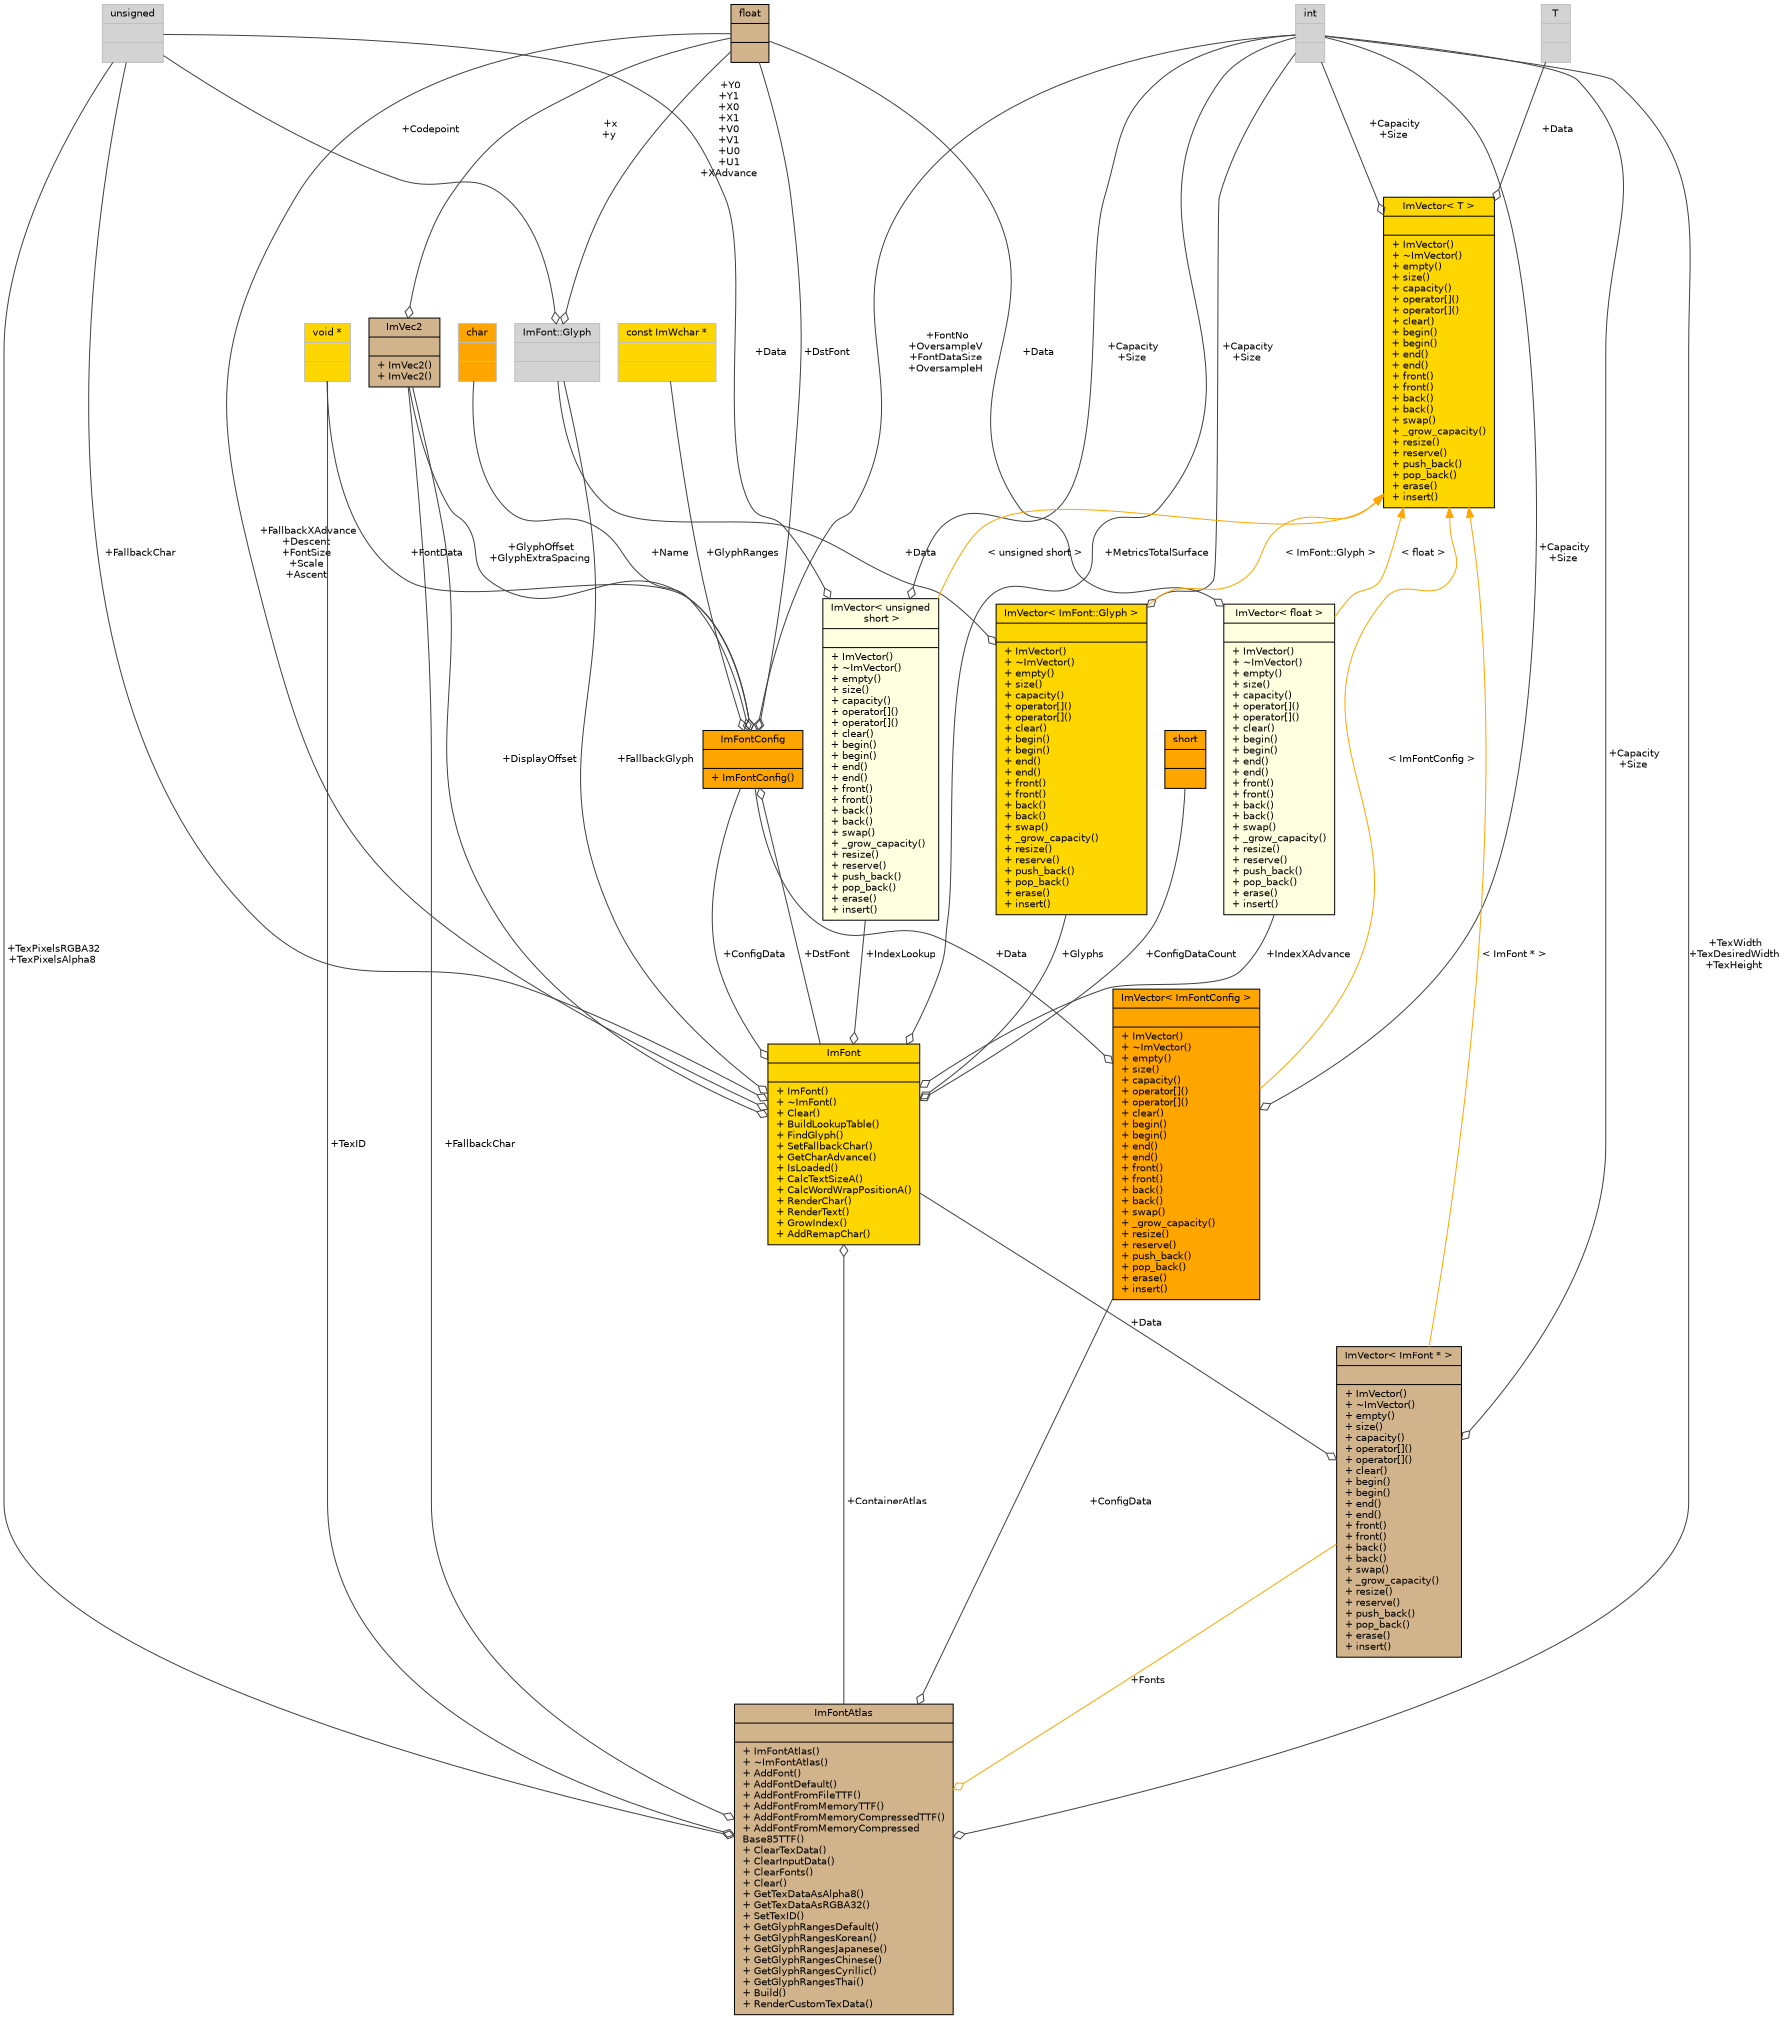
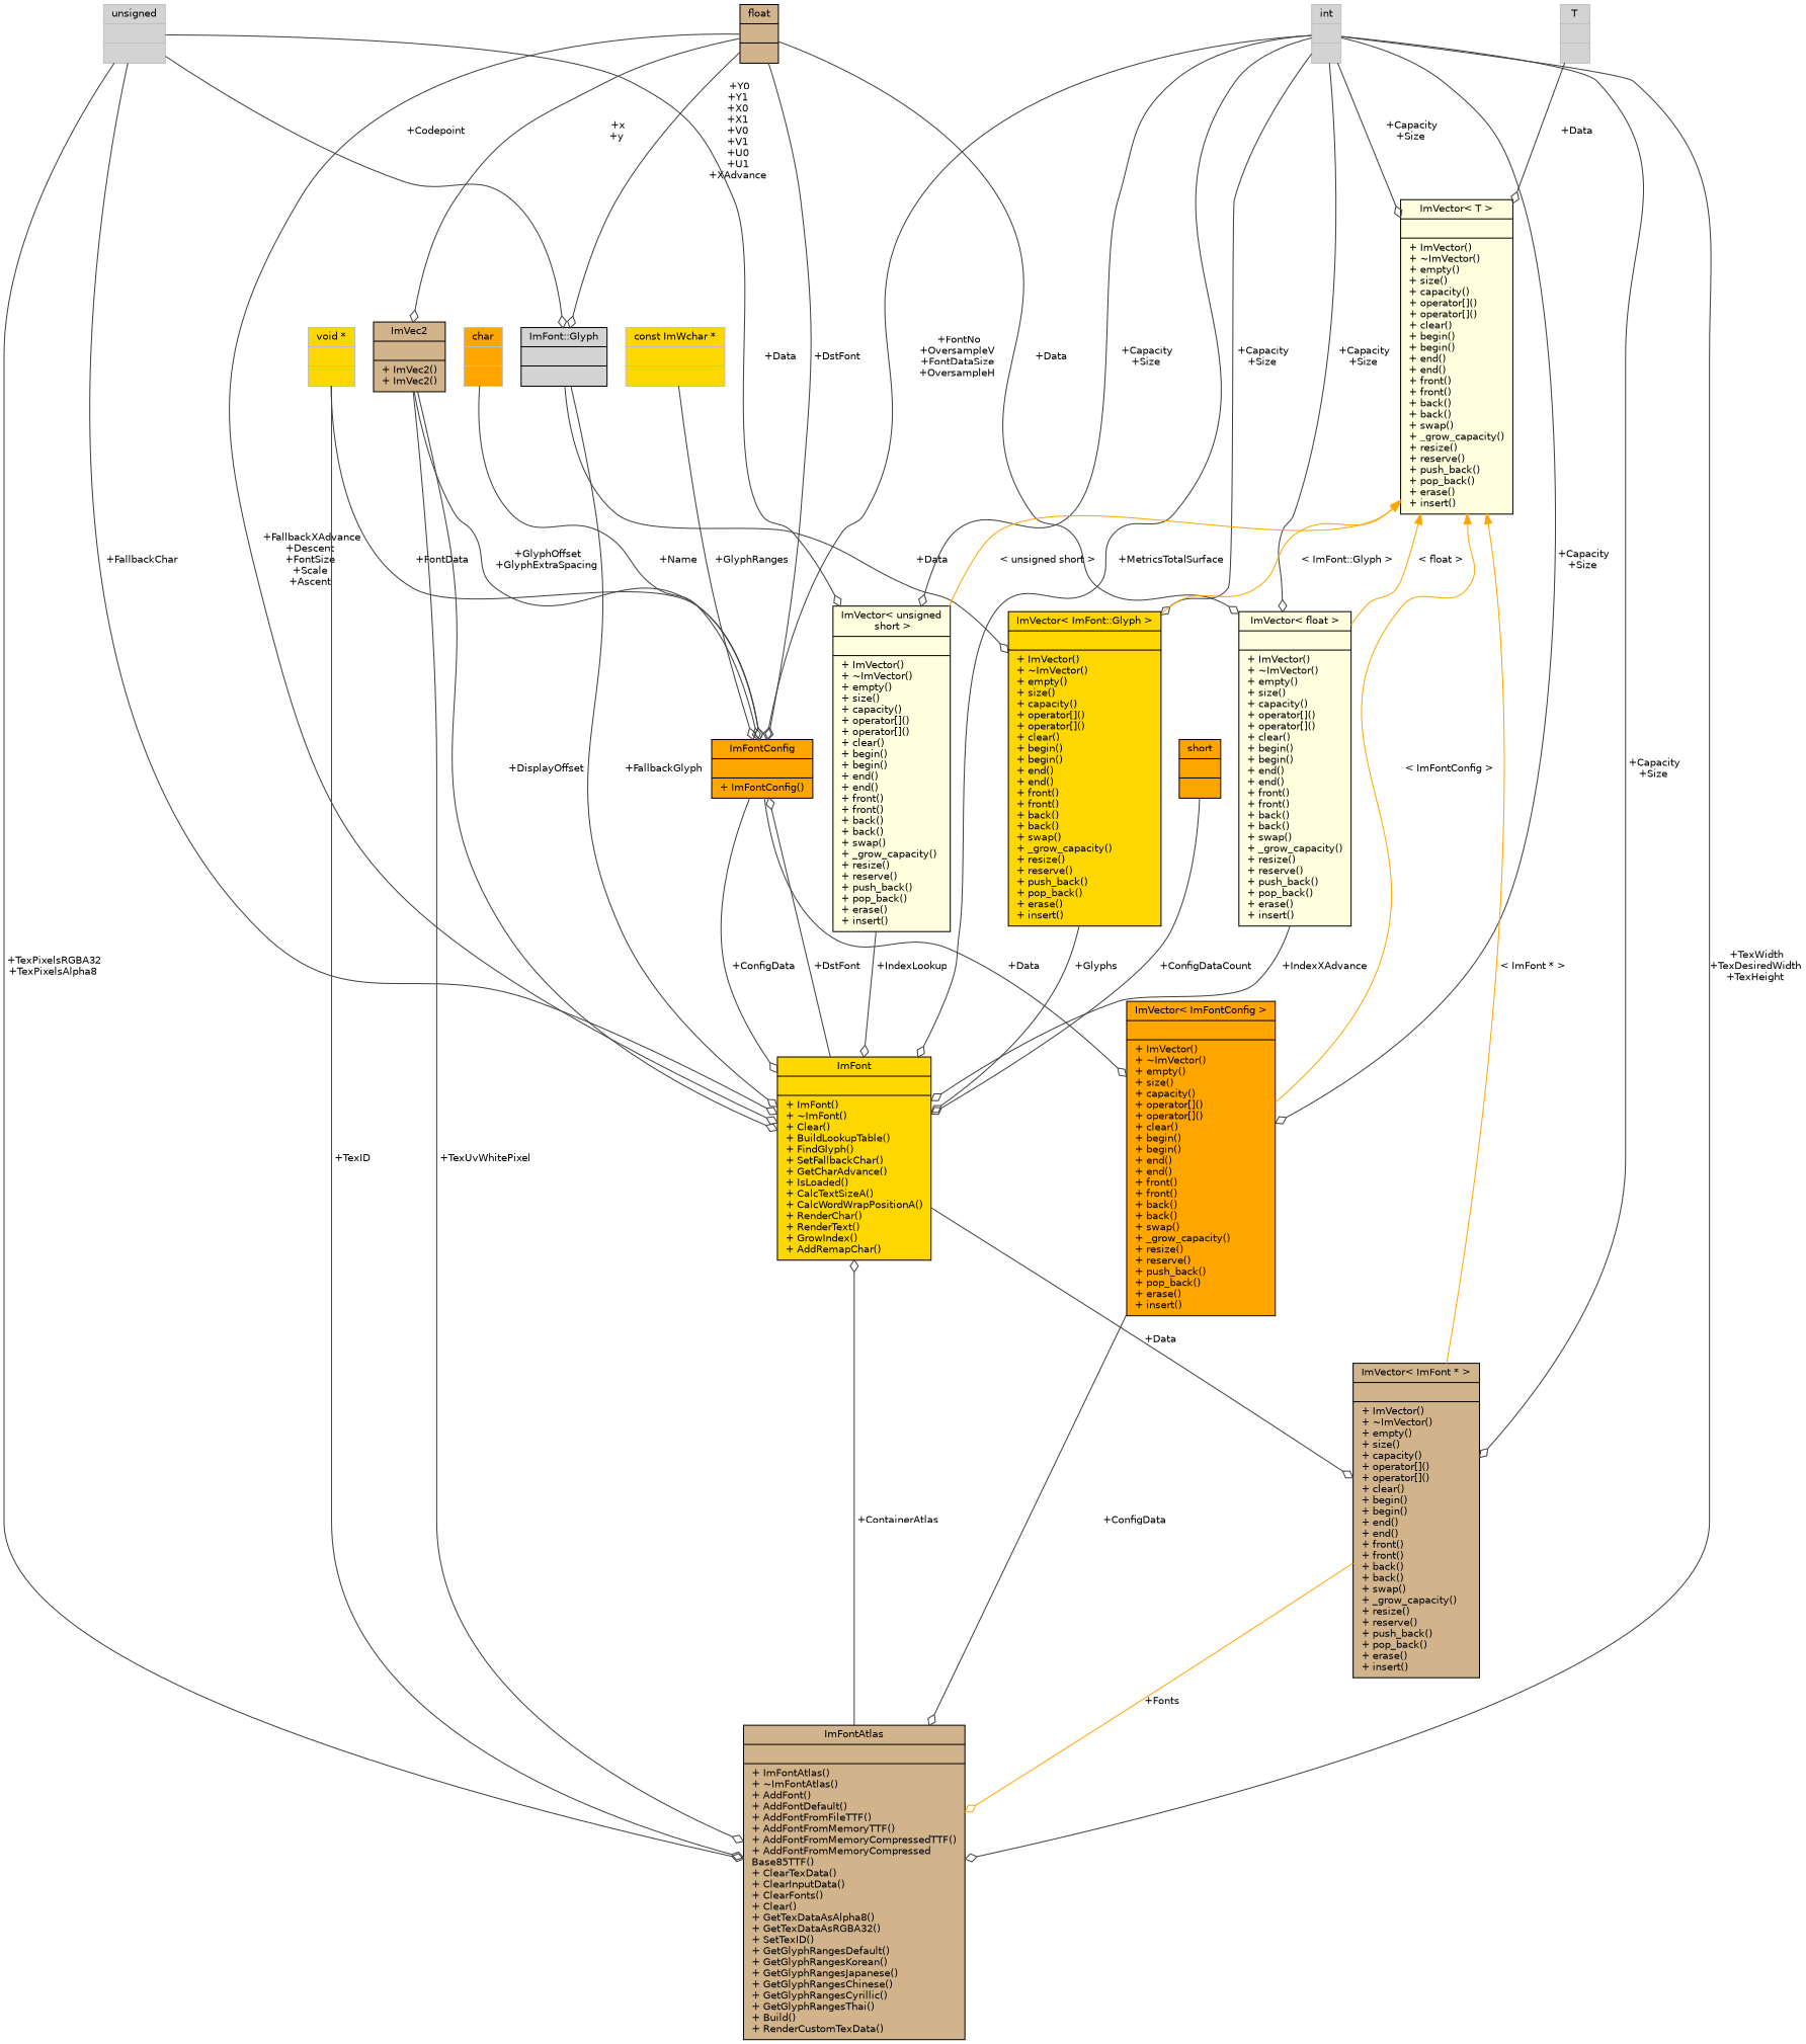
  digraph {
    node [color=black fillcolor=gold fontname=Helvetica fontsize=10 shape=record style=filled]
    edge [arrowhead=odiamond color=grey25 fontname=Helvetica fontsize=10 labelfontname=Helvetica labelfontsize=10 style=solid]
    n1 [fillcolor=orange fontcolor=black height=0.2 label="{ImFontConfig\n||+ ImFontConfig()\l}" width=0.4]
    n2 [height=0.2 label="{ImFont\n||+ ImFont()\l+ ~ImFont()\l+ Clear()\l+ BuildLookupTable()\l+ FindGlyph()\l+ SetFallbackChar()\l+ GetCharAdvance()\l+ IsLoaded()\l+ CalcTextSizeA()\l+ CalcWordWrapPositionA()\l+ RenderChar()\l+ RenderText()\l+ GrowIndex()\l+ AddRemapChar()\l}" width=0.4]
    n3 [fillcolor=orange height=0.2 label="{ImVector\< ImFontConfig \>\n||+ ImVector()\l+ ~ImVector()\l+ empty()\l+ size()\l+ capacity()\l+ operator[]()\l+ operator[]()\l+ clear()\l+ begin()\l+ begin()\l+ end()\l+ end()\l+ front()\l+ front()\l+ back()\l+ back()\l+ swap()\l+ _grow_capacity()\l+ resize()\l+ reserve()\l+ push_back()\l+ pop_back()\l+ erase()\l+ insert()\l}" width=0.4]
    n4 [fillcolor=tan height=0.2 label="{ImVector\< ImFont * \>\n||+ ImVector()\l+ ~ImVector()\l+ empty()\l+ size()\l+ capacity()\l+ operator[]()\l+ operator[]()\l+ clear()\l+ begin()\l+ begin()\l+ end()\l+ end()\l+ front()\l+ front()\l+ back()\l+ back()\l+ swap()\l+ _grow_capacity()\l+ resize()\l+ reserve()\l+ push_back()\l+ pop_back()\l+ erase()\l+ insert()\l}" width=0.4]
    n5 [fillcolor=tan height=0.2 label="{ImFontAtlas\n||+ ImFontAtlas()\l+ ~ImFontAtlas()\l+ AddFont()\l+ AddFontDefault()\l+ AddFontFromFileTTF()\l+ AddFontFromMemoryTTF()\l+ AddFontFromMemoryCompressedTTF()\l+ AddFontFromMemoryCompressed\lBase85TTF()\l+ ClearTexData()\l+ ClearInputData()\l+ ClearFonts()\l+ Clear()\l+ GetTexDataAsAlpha8()\l+ GetTexDataAsRGBA32()\l+ SetTexID()\l+ GetGlyphRangesDefault()\l+ GetGlyphRangesKorean()\l+ GetGlyphRangesJapanese()\l+ GetGlyphRangesChinese()\l+ GetGlyphRangesCyrillic()\l+ GetGlyphRangesThai()\l+ Build()\l+ RenderCustomTexData()\l}" width=0.4]
    n6 [fillcolor=tan height=0.2 label="{ImVec2\n||+ ImVec2()\l+ ImVec2()\l}" width=0.4]
    n7 [fillcolor=tan height=0.2 label="{float\n||}" width=0.4]
-   n8 [color=grey75 fillcolor=lightgrey height=0.2 label="{ImFont::Glyph\n||}" width=0.4]
+   n8 [fillcolor=lightgrey height=0.2 label="{ImFont::Glyph\n||}" width=0.4]
    n9 [fillcolor=lightyellow height=0.2 label="{ImVector\< float \>\n||+ ImVector()\l+ ~ImVector()\l+ empty()\l+ size()\l+ capacity()\l+ operator[]()\l+ operator[]()\l+ clear()\l+ begin()\l+ begin()\l+ end()\l+ end()\l+ front()\l+ front()\l+ back()\l+ back()\l+ swap()\l+ _grow_capacity()\l+ resize()\l+ reserve()\l+ push_back()\l+ pop_back()\l+ erase()\l+ insert()\l}" width=0.4]
    n10 [height=0.2 label="{ImVector\< ImFont::Glyph \>\n||+ ImVector()\l+ ~ImVector()\l+ empty()\l+ size()\l+ capacity()\l+ operator[]()\l+ operator[]()\l+ clear()\l+ begin()\l+ begin()\l+ end()\l+ end()\l+ front()\l+ front()\l+ back()\l+ back()\l+ swap()\l+ _grow_capacity()\l+ resize()\l+ reserve()\l+ push_back()\l+ pop_back()\l+ erase()\l+ insert()\l}" width=0.4]
    n11 [color=grey75 fillcolor=orange height=0.2 label="{char\n||}" width=0.4]
    n12 [color=grey75 height=0.2 label="{const ImWchar *\n||}" width=0.4]
    n13 [color=grey75 fillcolor=lightgrey height=0.2 label="{int\n||}" width=0.4]
-   n14 [height=0.2 label="{ImVector\< T \>\n||+ ImVector()\l+ ~ImVector()\l+ empty()\l+ size()\l+ capacity()\l+ operator[]()\l+ operator[]()\l+ clear()\l+ begin()\l+ begin()\l+ end()\l+ end()\l+ front()\l+ front()\l+ back()\l+ back()\l+ swap()\l+ _grow_capacity()\l+ resize()\l+ reserve()\l+ push_back()\l+ pop_back()\l+ erase()\l+ insert()\l}" width=0.4]
+   n14 [fillcolor=lightyellow height=0.2 label="{ImVector\< T \>\n||+ ImVector()\l+ ~ImVector()\l+ empty()\l+ size()\l+ capacity()\l+ operator[]()\l+ operator[]()\l+ clear()\l+ begin()\l+ begin()\l+ end()\l+ end()\l+ front()\l+ front()\l+ back()\l+ back()\l+ swap()\l+ _grow_capacity()\l+ resize()\l+ reserve()\l+ push_back()\l+ pop_back()\l+ erase()\l+ insert()\l}" width=0.4]
    n15 [fillcolor=lightyellow height=0.2 label="{ImVector\< unsigned\l short \>\n||+ ImVector()\l+ ~ImVector()\l+ empty()\l+ size()\l+ capacity()\l+ operator[]()\l+ operator[]()\l+ clear()\l+ begin()\l+ begin()\l+ end()\l+ end()\l+ front()\l+ front()\l+ back()\l+ back()\l+ swap()\l+ _grow_capacity()\l+ resize()\l+ reserve()\l+ push_back()\l+ pop_back()\l+ erase()\l+ insert()\l}" width=0.4]
    n16 [color=grey75 fillcolor=lightgrey height=0.2 label="{unsigned\n||}" width=0.4]
    n17 [color=grey75 fillcolor=lightgrey height=0.2 label="{T\n||}" width=0.4]
    n18 [fillcolor=orange height=0.2 label="{short\n||}" width=0.4]
    n19 [color=grey75 height=0.2 label="{void *\n||}" width=0.4]
    n1 -> n2 [label=" +ConfigData"]
    n1 -> n3 [label=" +Data"]
    n2 -> n1 [label=" +DstFont"]
    n2 -> n4 [label=" +Data"]
    n3 -> n5 [label=" +ConfigData"]
    n4 -> n5 [color=orange label=" +Fonts"]
    n5 -> n2 [label=" +ContainerAtlas"]
    n6 -> n1 [label=" +GlyphOffset\n+GlyphExtraSpacing"]
    n6 -> n2 [label=" +DisplayOffset"]
-   n6 -> n5 [label=" +FallbackChar"]
+   n6 -> n5 [label=" +TexUvWhitePixel"]
    n7 -> n1 [label=" +DstFont"]
    n7 -> n2 [label=" +FallbackXAdvance\n+Descent\n+FontSize\n+Scale\n+Ascent"]
    n7 -> n6 [label=" +x\n+y"]
    n7 -> n8 [label=" +Y0\n+Y1\n+X0\n+X1\n+V0\n+V1\n+U0\n+U1\n+XAdvance"]
    n7 -> n9 [label=" +Data"]
    n8 -> n2 [label=" +FallbackGlyph"]
    n8 -> n10 [label=" +Data"]
    n9 -> n2 [label=" +IndexXAdvance"]
    n10 -> n2 [label=" +Glyphs"]
    n11 -> n1 [label=" +Name"]
    n12 -> n1 [label=" +GlyphRanges"]
    n13 -> n1 [label=" +FontNo\n+OversampleV\n+FontDataSize\n+OversampleH"]
    n13 -> n2 [label=" +MetricsTotalSurface"]
    n13 -> n3 [label=" +Capacity\n+Size"]
    n13 -> n4 [label=" +Capacity\n+Size"]
    n13 -> n5 [label=" +TexWidth\n+TexDesiredWidth\n+TexHeight"]
+   n13 -> n9 [label=" +Capacity\n+Size"]
    n13 -> n10 [label=" +Capacity\n+Size"]
    n13 -> n14 [label=" +Capacity\n+Size"]
    n13 -> n15 [label=" +Capacity\n+Size"]
    n14 -> n3 [color=orange dir=back label=" \< ImFontConfig \>" arrowhead=""]
    n14 -> n4 [color=orange dir=back label=" \< ImFont * \>" arrowhead=""]
    n14 -> n9 [color=orange dir=back label=" \< float \>" arrowhead=""]
    n14 -> n10 [color=orange dir=back label=" \< ImFont::Glyph \>" arrowhead=""]
    n14 -> n15 [color=orange dir=back label=" \< unsigned short \>" arrowhead=""]
    n15 -> n2 [label=" +IndexLookup"]
    n16 -> n2 [label=" +FallbackChar"]
    n16 -> n5 [label=" +TexPixelsRGBA32\n+TexPixelsAlpha8"]
    n16 -> n8 [label=" +Codepoint"]
    n16 -> n15 [label=" +Data"]
    n17 -> n14 [label=" +Data"]
    n18 -> n2 [label=" +ConfigDataCount"]
    n19 -> n1 [label=" +FontData"]
    n19 -> n5 [label=" +TexID"]
  }
